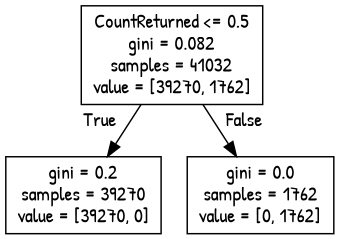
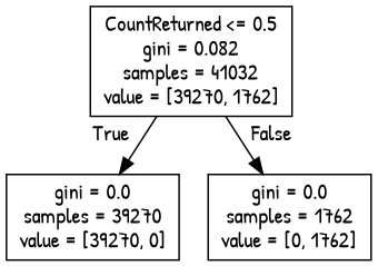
  digraph {
    fontname="Patrick Hand"
    node [shape=box fontname="Patrick Hand"]
    edge [labeldistance=2.5 fontname="Patrick Hand"]
    n1 [label="CountReturned <= 0.5\ngini = 0.082\nsamples = 41032\nvalue = [39270, 1762]"]
-   n2 [label="gini = 0.2\nsamples = 39270\nvalue = [39270, 0]"]
+   n2 [label="gini = 0.0\nsamples = 39270\nvalue = [39270, 0]"]
    n3 [label="gini = 0.0\nsamples = 1762\nvalue = [0, 1762]"]
    n1 -> n2 [headlabel=True labelangle=45]
    n1 -> n3 [headlabel=False labelangle=-45]
  }
